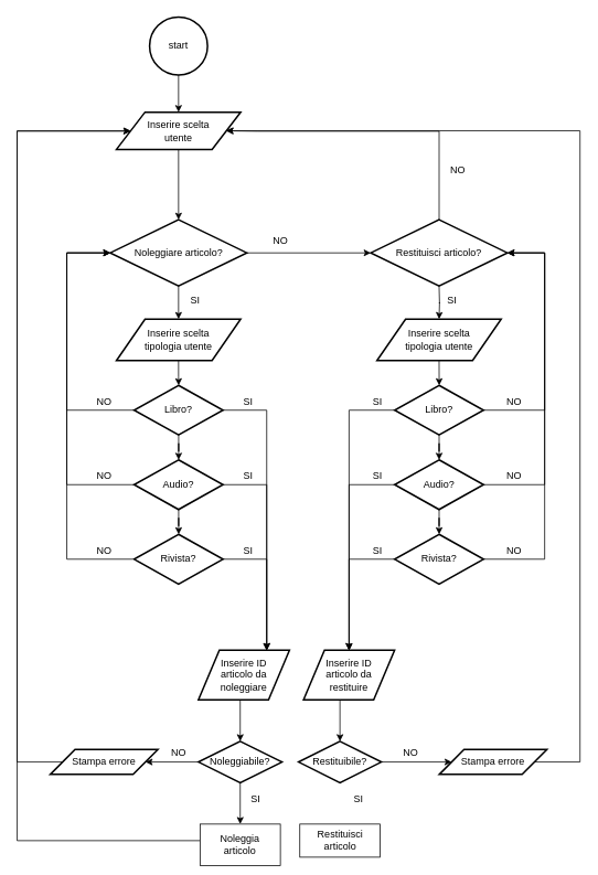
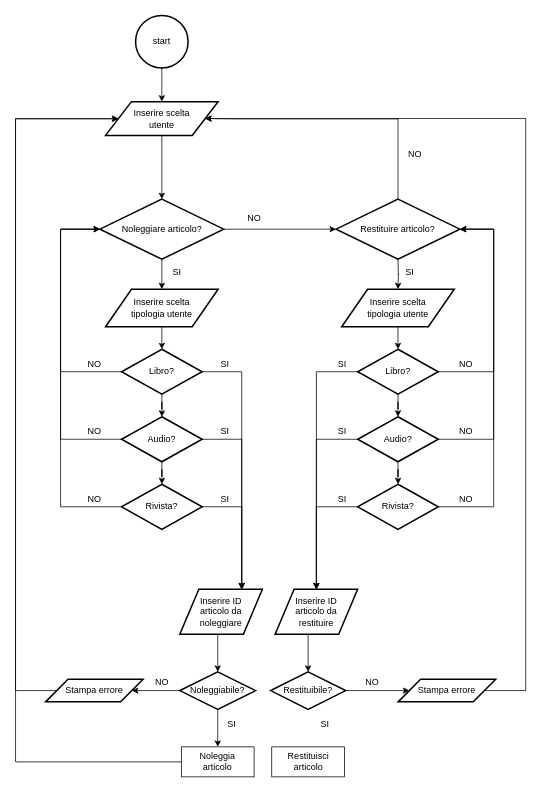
  <mxCell id="0" />
  <mxCell id="1" parent="0" />
  <mxCell id="2" style="edgeStyle=orthogonalEdgeStyle;rounded=0;orthogonalLoop=1;jettySize=auto;html=1;" edge="1" parent="1" source="4" target="10"><mxGeometry relative="1" as="geometry" /></mxCell>
  <mxCell id="3" value="" style="edgeStyle=orthogonalEdgeStyle;rounded=0;orthogonalLoop=1;jettySize=auto;html=1;" edge="1" parent="1" source="4" target="41"><mxGeometry relative="1" as="geometry" /></mxCell>
  <mxCell id="4" value="Noleggiare articolo?" style="strokeWidth=2;html=1;shape=mxgraph.flowchart.decision;whiteSpace=wrap;" vertex="1" parent="1"><mxGeometry x="132.5" y="265" width="165" height="80" as="geometry" /></mxCell>
  <mxCell id="5" style="edgeStyle=orthogonalEdgeStyle;rounded=0;orthogonalLoop=1;jettySize=auto;html=1;entryX=0.5;entryY=0;entryDx=0;entryDy=0;" edge="1" parent="1" source="6" target="8"><mxGeometry relative="1" as="geometry" /></mxCell>
  <mxCell id="6" value="start" style="strokeWidth=2;html=1;shape=mxgraph.flowchart.start_2;whiteSpace=wrap;" vertex="1" parent="1"><mxGeometry x="180" y="20" width="70" height="70" as="geometry" /></mxCell>
  <mxCell id="7" value="" style="edgeStyle=orthogonalEdgeStyle;rounded=0;orthogonalLoop=1;jettySize=auto;html=1;entryX=0.5;entryY=0;entryDx=0;entryDy=0;entryPerimeter=0;" edge="1" parent="1" source="8" target="4"><mxGeometry relative="1" as="geometry"><mxPoint x="215" y="260" as="targetPoint" /></mxGeometry></mxCell>
  <mxCell id="8" value="Inserire scelta&lt;br&gt;utente" style="shape=parallelogram;html=1;strokeWidth=2;perimeter=parallelogramPerimeter;whiteSpace=wrap;rounded=0;arcSize=12;size=0.23;" vertex="1" parent="1"><mxGeometry x="140" y="135" width="150" height="45" as="geometry" /></mxCell>
  <mxCell id="9" style="edgeStyle=orthogonalEdgeStyle;rounded=0;orthogonalLoop=1;jettySize=auto;html=1;entryX=1;entryY=0.5;entryDx=0;entryDy=0;" edge="1" parent="1" source="10" target="8"><mxGeometry relative="1" as="geometry"><mxPoint x="340" y="152.5" as="targetPoint" /><Array as="points"><mxPoint x="530" y="158" /><mxPoint x="310" y="158" /></Array></mxGeometry></mxCell>
- <mxCell id="10" value="Restituisci articolo?" style="strokeWidth=2;html=1;shape=mxgraph.flowchart.decision;whiteSpace=wrap;" vertex="1" parent="1"><mxGeometry x="447.25" y="265" width="165" height="80" as="geometry" /></mxCell>
+ <mxCell id="10" value="Restituire articolo?" style="strokeWidth=2;html=1;shape=mxgraph.flowchart.decision;whiteSpace=wrap;" vertex="1" parent="1"><mxGeometry x="447.25" y="265" width="165" height="80" as="geometry" /></mxCell>
  <mxCell id="11" value="NO" style="text;html=1;align=center;verticalAlign=middle;resizable=0;points=[];autosize=1;" vertex="1" parent="1"><mxGeometry x="323" y="281" width="30" height="20" as="geometry" /></mxCell>
  <mxCell id="12" value="" style="edgeStyle=orthogonalEdgeStyle;rounded=0;orthogonalLoop=1;jettySize=auto;html=1;" edge="1" parent="1" source="15" target="19"><mxGeometry relative="1" as="geometry" /></mxCell>
  <mxCell id="13" style="edgeStyle=orthogonalEdgeStyle;rounded=0;orthogonalLoop=1;jettySize=auto;html=1;entryX=0;entryY=0.5;entryDx=0;entryDy=0;entryPerimeter=0;" edge="1" parent="1" source="15" target="4"><mxGeometry relative="1" as="geometry"><mxPoint x="132.5" y="265" as="targetPoint" /><Array as="points"><mxPoint x="80" y="495" /><mxPoint x="80" y="305" /></Array></mxGeometry></mxCell>
  <mxCell id="14" style="edgeStyle=orthogonalEdgeStyle;rounded=0;orthogonalLoop=1;jettySize=auto;html=1;exitX=1;exitY=0.5;exitDx=0;exitDy=0;exitPerimeter=0;entryX=0.75;entryY=0;entryDx=0;entryDy=0;" edge="1" parent="1" source="15" target="49"><mxGeometry relative="1" as="geometry" /></mxCell>
  <mxCell id="15" value="Libro?" style="strokeWidth=2;html=1;shape=mxgraph.flowchart.decision;whiteSpace=wrap;" vertex="1" parent="1"><mxGeometry x="161.25" y="465" width="107.5" height="60" as="geometry" /></mxCell>
  <mxCell id="16" value="" style="edgeStyle=orthogonalEdgeStyle;rounded=0;orthogonalLoop=1;jettySize=auto;html=1;" edge="1" parent="1" source="19" target="22"><mxGeometry relative="1" as="geometry" /></mxCell>
  <mxCell id="17" style="edgeStyle=orthogonalEdgeStyle;rounded=0;orthogonalLoop=1;jettySize=auto;html=1;" edge="1" parent="1" source="19"><mxGeometry relative="1" as="geometry"><mxPoint x="133" y="305" as="targetPoint" /><Array as="points"><mxPoint x="80" y="585" /><mxPoint x="80" y="305" /></Array></mxGeometry></mxCell>
  <mxCell id="18" style="edgeStyle=orthogonalEdgeStyle;rounded=0;orthogonalLoop=1;jettySize=auto;html=1;exitX=1;exitY=0.5;exitDx=0;exitDy=0;exitPerimeter=0;entryX=0.75;entryY=0;entryDx=0;entryDy=0;" edge="1" parent="1" source="19" target="49"><mxGeometry relative="1" as="geometry" /></mxCell>
  <mxCell id="19" value="Audio?" style="strokeWidth=2;html=1;shape=mxgraph.flowchart.decision;whiteSpace=wrap;" vertex="1" parent="1"><mxGeometry x="161.25" y="555" width="107.5" height="60" as="geometry" /></mxCell>
  <mxCell id="20" style="edgeStyle=orthogonalEdgeStyle;rounded=0;orthogonalLoop=1;jettySize=auto;html=1;entryX=0;entryY=0.5;entryDx=0;entryDy=0;entryPerimeter=0;" edge="1" parent="1" target="4"><mxGeometry relative="1" as="geometry"><mxPoint x="132.5" y="265" as="targetPoint" /><mxPoint x="160" y="675" as="sourcePoint" /><Array as="points"><mxPoint x="80" y="675" /><mxPoint x="80" y="305" /></Array></mxGeometry></mxCell>
  <mxCell id="21" style="edgeStyle=orthogonalEdgeStyle;rounded=0;orthogonalLoop=1;jettySize=auto;html=1;entryX=0.75;entryY=0;entryDx=0;entryDy=0;" edge="1" parent="1" source="22" target="49"><mxGeometry relative="1" as="geometry"><Array as="points"><mxPoint x="322" y="675" /></Array></mxGeometry></mxCell>
  <mxCell id="22" value="Rivista?" style="strokeWidth=2;html=1;shape=mxgraph.flowchart.decision;whiteSpace=wrap;" vertex="1" parent="1"><mxGeometry x="161.25" y="645" width="107.5" height="60" as="geometry" /></mxCell>
  <mxCell id="23" value="" style="edgeStyle=orthogonalEdgeStyle;rounded=0;orthogonalLoop=1;jettySize=auto;html=1;" edge="1" parent="1" source="26" target="30"><mxGeometry relative="1" as="geometry" /></mxCell>
  <mxCell id="24" style="edgeStyle=orthogonalEdgeStyle;rounded=0;orthogonalLoop=1;jettySize=auto;html=1;exitX=1;exitY=0.5;exitDx=0;exitDy=0;exitPerimeter=0;" edge="1" parent="1" source="26"><mxGeometry relative="1" as="geometry"><mxPoint x="612.25" y="305" as="targetPoint" /><Array as="points"><mxPoint x="657.25" y="495" /><mxPoint x="657.25" y="305" /><mxPoint x="612.25" y="305" /></Array></mxGeometry></mxCell>
  <mxCell id="25" style="edgeStyle=orthogonalEdgeStyle;rounded=0;orthogonalLoop=1;jettySize=auto;html=1;exitX=0;exitY=0.5;exitDx=0;exitDy=0;exitPerimeter=0;entryX=0.5;entryY=0;entryDx=0;entryDy=0;" edge="1" parent="1" source="26" target="51"><mxGeometry relative="1" as="geometry"><mxPoint x="421" y="785" as="targetPoint" /></mxGeometry></mxCell>
  <mxCell id="26" value="Libro?" style="strokeWidth=2;html=1;shape=mxgraph.flowchart.decision;whiteSpace=wrap;" vertex="1" parent="1"><mxGeometry x="476" y="465" width="107.5" height="60" as="geometry" /></mxCell>
  <mxCell id="27" value="" style="edgeStyle=orthogonalEdgeStyle;rounded=0;orthogonalLoop=1;jettySize=auto;html=1;" edge="1" parent="1" source="30" target="33"><mxGeometry relative="1" as="geometry" /></mxCell>
  <mxCell id="28" style="edgeStyle=orthogonalEdgeStyle;rounded=0;orthogonalLoop=1;jettySize=auto;html=1;exitX=1;exitY=0.5;exitDx=0;exitDy=0;exitPerimeter=0;entryX=1;entryY=0.5;entryDx=0;entryDy=0;entryPerimeter=0;" edge="1" parent="1" source="30" target="10"><mxGeometry relative="1" as="geometry"><Array as="points"><mxPoint x="657.25" y="585" /><mxPoint x="657.25" y="305" /></Array></mxGeometry></mxCell>
  <mxCell id="29" style="edgeStyle=orthogonalEdgeStyle;rounded=0;orthogonalLoop=1;jettySize=auto;html=1;entryX=0.5;entryY=0;entryDx=0;entryDy=0;" edge="1" parent="1" source="30" target="51"><mxGeometry relative="1" as="geometry"><Array as="points"><mxPoint x="421" y="585" /></Array></mxGeometry></mxCell>
  <mxCell id="30" value="Audio?" style="strokeWidth=2;html=1;shape=mxgraph.flowchart.decision;whiteSpace=wrap;" vertex="1" parent="1"><mxGeometry x="476" y="555" width="107.5" height="60" as="geometry" /></mxCell>
  <mxCell id="31" style="edgeStyle=orthogonalEdgeStyle;rounded=0;orthogonalLoop=1;jettySize=auto;html=1;exitX=1;exitY=0.5;exitDx=0;exitDy=0;exitPerimeter=0;entryX=1;entryY=0.5;entryDx=0;entryDy=0;entryPerimeter=0;" edge="1" parent="1" source="33" target="10"><mxGeometry relative="1" as="geometry"><Array as="points"><mxPoint x="657.25" y="675" /><mxPoint x="657.25" y="305" /></Array></mxGeometry></mxCell>
  <mxCell id="32" style="edgeStyle=orthogonalEdgeStyle;rounded=0;orthogonalLoop=1;jettySize=auto;html=1;entryX=0.5;entryY=0;entryDx=0;entryDy=0;" edge="1" parent="1" source="33" target="51"><mxGeometry relative="1" as="geometry"><Array as="points"><mxPoint x="421" y="675" /></Array></mxGeometry></mxCell>
  <mxCell id="33" value="Rivista?" style="strokeWidth=2;html=1;shape=mxgraph.flowchart.decision;whiteSpace=wrap;" vertex="1" parent="1"><mxGeometry x="476" y="645" width="107.5" height="60" as="geometry" /></mxCell>
  <mxCell id="34" value="NO" style="text;html=1;align=center;verticalAlign=middle;resizable=0;points=[];autosize=1;" vertex="1" parent="1"><mxGeometry x="537.25" y="195" width="30" height="20" as="geometry" /></mxCell>
  <mxCell id="35" value="NO" style="text;html=1;align=center;verticalAlign=middle;resizable=0;points=[];autosize=1;" vertex="1" parent="1"><mxGeometry x="110" y="565" width="30" height="20" as="geometry" /></mxCell>
  <mxCell id="36" value="NO" style="text;html=1;align=center;verticalAlign=middle;resizable=0;points=[];autosize=1;" vertex="1" parent="1"><mxGeometry x="110" y="655" width="30" height="20" as="geometry" /></mxCell>
  <mxCell id="37" value="NO" style="text;html=1;align=center;verticalAlign=middle;resizable=0;points=[];autosize=1;" vertex="1" parent="1"><mxGeometry x="604.75" y="475" width="30" height="20" as="geometry" /></mxCell>
  <mxCell id="38" value="NO" style="text;html=1;align=center;verticalAlign=middle;resizable=0;points=[];autosize=1;" vertex="1" parent="1"><mxGeometry x="604.75" y="565" width="30" height="20" as="geometry" /></mxCell>
  <mxCell id="39" value="NO" style="text;html=1;align=center;verticalAlign=middle;resizable=0;points=[];autosize=1;" vertex="1" parent="1"><mxGeometry x="604.75" y="655" width="30" height="20" as="geometry" /></mxCell>
  <mxCell id="40" value="" style="edgeStyle=orthogonalEdgeStyle;rounded=0;orthogonalLoop=1;jettySize=auto;html=1;" edge="1" parent="1" source="41" target="15"><mxGeometry relative="1" as="geometry" /></mxCell>
  <mxCell id="41" value="Inserire scelta&lt;br&gt;tipologia utente" style="shape=parallelogram;html=1;strokeWidth=2;perimeter=parallelogramPerimeter;whiteSpace=wrap;rounded=0;arcSize=12;size=0.23;" vertex="1" parent="1"><mxGeometry x="140" y="385" width="150" height="50" as="geometry" /></mxCell>
  <mxCell id="42" value="SI" style="text;html=1;align=center;verticalAlign=middle;resizable=0;points=[];autosize=1;" vertex="1" parent="1"><mxGeometry x="220" y="353" width="30" height="20" as="geometry" /></mxCell>
  <mxCell id="43" value="NO" style="text;html=1;align=center;verticalAlign=middle;resizable=0;points=[];autosize=1;" vertex="1" parent="1"><mxGeometry x="110" y="475" width="30" height="20" as="geometry" /></mxCell>
  <mxCell id="44" value="" style="edgeStyle=orthogonalEdgeStyle;rounded=0;orthogonalLoop=1;jettySize=auto;html=1;" edge="1" parent="1"><mxGeometry relative="1" as="geometry"><mxPoint x="529.75" y="345" as="sourcePoint" /><mxPoint x="529.75" y="385" as="targetPoint" /></mxGeometry></mxCell>
  <mxCell id="45" value="" style="edgeStyle=orthogonalEdgeStyle;rounded=0;orthogonalLoop=1;jettySize=auto;html=1;" edge="1" parent="1"><mxGeometry relative="1" as="geometry"><mxPoint x="529.85" y="465" as="targetPoint" /><mxPoint x="529.75" y="435" as="sourcePoint" /></mxGeometry></mxCell>
  <mxCell id="46" value="Inserire scelta&lt;br&gt;tipologia utente" style="shape=parallelogram;html=1;strokeWidth=2;perimeter=parallelogramPerimeter;whiteSpace=wrap;rounded=0;arcSize=12;size=0.23;" vertex="1" parent="1"><mxGeometry x="454.75" y="385" width="150" height="50" as="geometry" /></mxCell>
  <mxCell id="47" value="SI" style="text;html=1;align=center;verticalAlign=middle;resizable=0;points=[];autosize=1;" vertex="1" parent="1"><mxGeometry x="530" y="353" width="30" height="20" as="geometry" /></mxCell>
  <mxCell id="48" style="edgeStyle=orthogonalEdgeStyle;rounded=0;orthogonalLoop=1;jettySize=auto;html=1;entryX=0.5;entryY=0;entryDx=0;entryDy=0;entryPerimeter=0;" edge="1" parent="1" target="60"><mxGeometry relative="1" as="geometry"><mxPoint x="289.5" y="825" as="sourcePoint" /><Array as="points"><mxPoint x="290" y="895" /></Array></mxGeometry></mxCell>
  <mxCell id="49" value="Inserire ID&lt;br&gt;articolo da noleggiare" style="shape=parallelogram;html=1;strokeWidth=2;perimeter=parallelogramPerimeter;whiteSpace=wrap;rounded=0;arcSize=12;size=0.23;" vertex="1" parent="1"><mxGeometry x="239" y="785" width="110" height="60" as="geometry" /></mxCell>
  <mxCell id="50" style="edgeStyle=orthogonalEdgeStyle;rounded=0;orthogonalLoop=1;jettySize=auto;html=1;entryX=0.5;entryY=0;entryDx=0;entryDy=0;entryPerimeter=0;" edge="1" parent="1" target="62"><mxGeometry relative="1" as="geometry"><mxPoint x="410" y="825" as="sourcePoint" /><Array as="points"><mxPoint x="410" y="895" /></Array></mxGeometry></mxCell>
  <mxCell id="51" value="Inserire ID &lt;br&gt;articolo da&lt;br&gt;restituire" style="shape=parallelogram;html=1;strokeWidth=2;perimeter=parallelogramPerimeter;whiteSpace=wrap;rounded=0;arcSize=12;size=0.23;" vertex="1" parent="1"><mxGeometry x="366" y="785" width="110" height="60" as="geometry" /></mxCell>
  <mxCell id="52" value="SI" style="text;html=1;align=center;verticalAlign=middle;resizable=0;points=[];autosize=1;" vertex="1" parent="1"><mxGeometry x="284" y="475" width="30" height="20" as="geometry" /></mxCell>
  <mxCell id="53" value="SI" style="text;html=1;align=center;verticalAlign=middle;resizable=0;points=[];autosize=1;" vertex="1" parent="1"><mxGeometry x="284" y="565" width="30" height="20" as="geometry" /></mxCell>
  <mxCell id="54" value="SI" style="text;html=1;align=center;verticalAlign=middle;resizable=0;points=[];autosize=1;" vertex="1" parent="1"><mxGeometry x="284" y="655" width="30" height="20" as="geometry" /></mxCell>
  <mxCell id="55" value="SI" style="text;html=1;align=center;verticalAlign=middle;resizable=0;points=[];autosize=1;" vertex="1" parent="1"><mxGeometry x="440" y="475" width="30" height="20" as="geometry" /></mxCell>
  <mxCell id="56" value="SI" style="text;html=1;align=center;verticalAlign=middle;resizable=0;points=[];autosize=1;" vertex="1" parent="1"><mxGeometry x="440" y="565" width="30" height="20" as="geometry" /></mxCell>
  <mxCell id="57" value="SI" style="text;html=1;align=center;verticalAlign=middle;resizable=0;points=[];autosize=1;" vertex="1" parent="1"><mxGeometry x="440" y="655" width="30" height="20" as="geometry" /></mxCell>
  <mxCell id="58" style="edgeStyle=orthogonalEdgeStyle;rounded=0;orthogonalLoop=1;jettySize=auto;html=1;entryX=1;entryY=0.5;entryDx=0;entryDy=0;" edge="1" parent="1" source="60" target="64"><mxGeometry relative="1" as="geometry" /></mxCell>
  <mxCell id="59" style="edgeStyle=orthogonalEdgeStyle;rounded=0;orthogonalLoop=1;jettySize=auto;html=1;" edge="1" parent="1" source="60" target="66"><mxGeometry relative="1" as="geometry" /></mxCell>
  <mxCell id="60" value="Noleggiabile?" style="strokeWidth=2;html=1;shape=mxgraph.flowchart.decision;whiteSpace=wrap;" vertex="1" parent="1"><mxGeometry x="239" y="895" width="101" height="50" as="geometry" /></mxCell>
  <mxCell id="61" style="edgeStyle=orthogonalEdgeStyle;rounded=0;orthogonalLoop=1;jettySize=auto;html=1;exitX=1;exitY=0.5;exitDx=0;exitDy=0;exitPerimeter=0;entryX=0;entryY=0.5;entryDx=0;entryDy=0;" edge="1" parent="1" source="62" target="69"><mxGeometry relative="1" as="geometry" /></mxCell>
  <mxCell id="62" value="Restituibile?" style="strokeWidth=2;html=1;shape=mxgraph.flowchart.decision;whiteSpace=wrap;" vertex="1" parent="1"><mxGeometry x="360" y="895" width="100" height="50" as="geometry" /></mxCell>
  <mxCell id="63" style="edgeStyle=orthogonalEdgeStyle;rounded=0;orthogonalLoop=1;jettySize=auto;html=1;" edge="1" parent="1" source="64" target="8"><mxGeometry relative="1" as="geometry"><mxPoint x="-30" y="145" as="targetPoint" /><Array as="points"><mxPoint x="20" y="920" /><mxPoint x="20" y="158" /></Array></mxGeometry></mxCell>
  <mxCell id="64" value="Stampa errore" style="shape=parallelogram;html=1;strokeWidth=2;perimeter=parallelogramPerimeter;whiteSpace=wrap;rounded=0;arcSize=12;size=0.23;" vertex="1" parent="1"><mxGeometry x="60" y="905" width="130" height="30" as="geometry" /></mxCell>
  <mxCell id="65" style="edgeStyle=orthogonalEdgeStyle;rounded=0;orthogonalLoop=1;jettySize=auto;html=1;entryX=0;entryY=0.5;entryDx=0;entryDy=0;" edge="1" parent="1" source="66" target="8"><mxGeometry relative="1" as="geometry"><mxPoint x="20" y="715" as="targetPoint" /><Array as="points"><mxPoint x="20" y="1015" /><mxPoint x="20" y="158" /></Array></mxGeometry></mxCell>
- <mxCell id="66" value="Noleggia&lt;br&gt;articolo" style="rounded=0;whiteSpace=wrap;html=1;" vertex="1" parent="1"><mxGeometry x="241" y="995" width="97" height="50" as="geometry" /></mxCell>
+ <mxCell id="66" value="Noleggia&lt;br&gt;articolo" style="rounded=0;whiteSpace=wrap;html=1;" vertex="1" parent="1"><mxGeometry x="241" y="995" width="97" height="40" as="geometry" /></mxCell>
  <mxCell id="67" value="Restituisci articolo" style="rounded=0;whiteSpace=wrap;html=1;" vertex="1" parent="1"><mxGeometry x="361.5" y="995" width="97" height="40" as="geometry" /></mxCell>
  <mxCell id="68" style="edgeStyle=orthogonalEdgeStyle;rounded=0;orthogonalLoop=1;jettySize=auto;html=1;entryX=1;entryY=0.5;entryDx=0;entryDy=0;" edge="1" parent="1" source="69" target="8"><mxGeometry relative="1" as="geometry"><mxPoint x="700" y="475" as="targetPoint" /><Array as="points"><mxPoint x="700" y="920" /><mxPoint x="700" y="158" /></Array></mxGeometry></mxCell>
  <mxCell id="69" value="Stampa errore" style="shape=parallelogram;html=1;strokeWidth=2;perimeter=parallelogramPerimeter;whiteSpace=wrap;rounded=0;arcSize=12;size=0.23;" vertex="1" parent="1"><mxGeometry x="530" y="905" width="130" height="30" as="geometry" /></mxCell>
  <mxCell id="70" value="NO" style="text;html=1;align=center;verticalAlign=middle;resizable=0;points=[];autosize=1;" vertex="1" parent="1"><mxGeometry x="200" y="899" width="30" height="20" as="geometry" /></mxCell>
  <mxCell id="71" value="NO" style="text;html=1;align=center;verticalAlign=middle;resizable=0;points=[];autosize=1;" vertex="1" parent="1"><mxGeometry x="480" y="899" width="30" height="20" as="geometry" /></mxCell>
  <mxCell id="72" value="SI" style="text;html=1;align=center;verticalAlign=middle;resizable=0;points=[];autosize=1;" vertex="1" parent="1"><mxGeometry x="293" y="955" width="30" height="20" as="geometry" /></mxCell>
  <mxCell id="73" value="SI" style="text;html=1;align=center;verticalAlign=middle;resizable=0;points=[];autosize=1;" vertex="1" parent="1"><mxGeometry x="417.25" y="955" width="30" height="20" as="geometry" /></mxCell>
